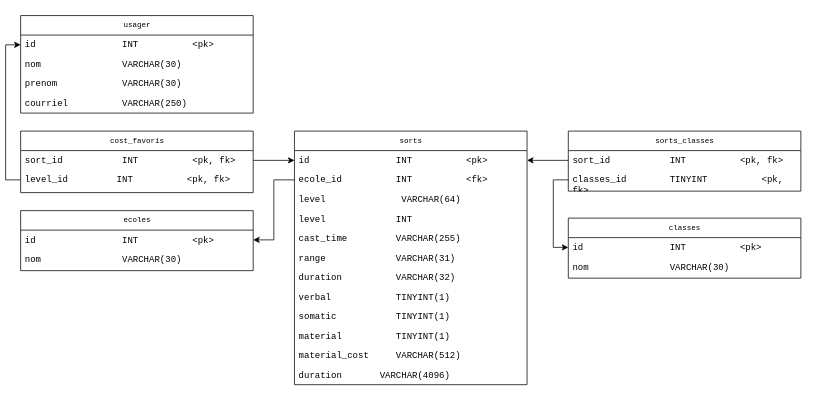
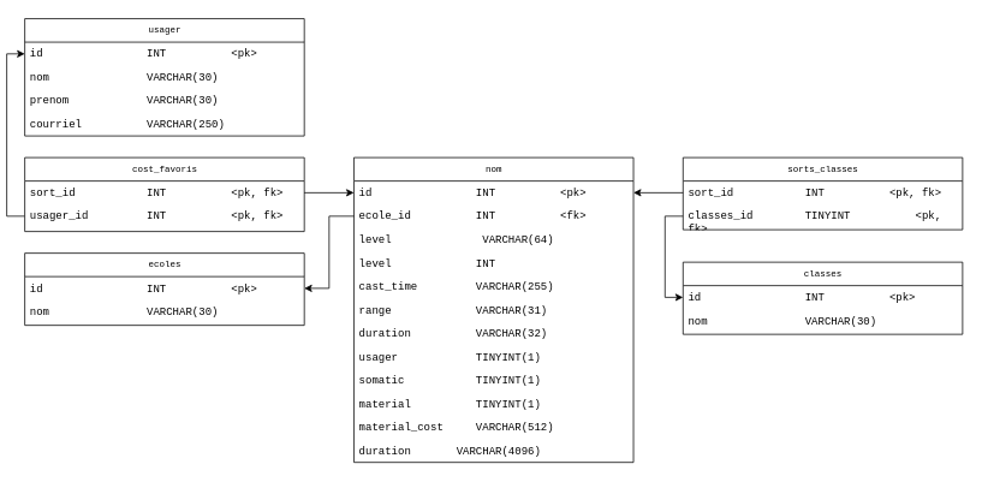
  <mxCell id="0" />
  <mxCell id="1" parent="0" />
- <mxCell id="2" value="sorts" style="swimlane;html=1;fontStyle=0;childLayout=stackLayout;horizontal=1;startSize=26;fillColor=none;horizontalStack=0;resizeParent=1;resizeLast=0;collapsible=1;marginBottom=0;swimlaneFillColor=#ffffff;rounded=0;shadow=0;comic=0;labelBackgroundColor=none;strokeWidth=1;fontFamily=Courier New;fontSize=10;align=center;" parent="1" vertex="1"><mxGeometry x="385" y="174" width="310" height="338" as="geometry" /></mxCell>
+ <mxCell id="2" value="nom" style="swimlane;html=1;fontStyle=0;childLayout=stackLayout;horizontal=1;startSize=26;fillColor=none;horizontalStack=0;resizeParent=1;resizeLast=0;collapsible=1;marginBottom=0;swimlaneFillColor=#ffffff;rounded=0;shadow=0;comic=0;labelBackgroundColor=none;strokeWidth=1;fontFamily=Courier New;fontSize=10;align=center;" parent="1" vertex="1"><mxGeometry x="385" y="174" width="310" height="338" as="geometry" /></mxCell>
  <mxCell id="3" value="id&amp;nbsp; &amp;nbsp; &amp;nbsp; &amp;nbsp; &amp;nbsp; &amp;nbsp; &amp;nbsp; &amp;nbsp; INT&amp;nbsp; &amp;nbsp; &amp;nbsp; &amp;nbsp; &amp;nbsp; &amp;lt;pk&amp;gt;" style="text;html=1;strokeColor=none;fillColor=none;align=left;verticalAlign=top;spacingLeft=4;spacingRight=4;whiteSpace=wrap;overflow=hidden;rotatable=0;points=[[0,0.5],[1,0.5]];portConstraint=eastwest;fontFamily=Courier New;" parent="2" vertex="1"><mxGeometry y="26" width="310" height="26" as="geometry" /></mxCell>
  <mxCell id="4" value="ecole_id&amp;nbsp; &amp;nbsp; &amp;nbsp; &amp;nbsp; &amp;nbsp; INT&amp;nbsp; &amp;nbsp; &amp;nbsp; &amp;nbsp; &amp;nbsp; &amp;lt;fk&amp;gt;" style="text;html=1;strokeColor=none;fillColor=none;align=left;verticalAlign=top;spacingLeft=4;spacingRight=4;whiteSpace=wrap;overflow=hidden;rotatable=0;points=[[0,0.5],[1,0.5]];portConstraint=eastwest;fontFamily=Courier New;" parent="2" vertex="1"><mxGeometry y="52" width="310" height="26" as="geometry" /></mxCell>
  <mxCell id="5" value="level&amp;nbsp; &amp;nbsp; &amp;nbsp; &amp;nbsp; &amp;nbsp; &amp;nbsp; &amp;nbsp; VARCHAR(64)" style="text;html=1;strokeColor=none;fillColor=none;align=left;verticalAlign=top;spacingLeft=4;spacingRight=4;whiteSpace=wrap;overflow=hidden;rotatable=0;points=[[0,0.5],[1,0.5]];portConstraint=eastwest;fontFamily=Courier New;" parent="2" vertex="1"><mxGeometry y="78" width="310" height="26" as="geometry" /></mxCell>
  <mxCell id="6" value="level&amp;nbsp; &amp;nbsp; &amp;nbsp; &amp;nbsp; &amp;nbsp; &amp;nbsp; &amp;nbsp;INT" style="text;html=1;strokeColor=none;fillColor=none;align=left;verticalAlign=top;spacingLeft=4;spacingRight=4;whiteSpace=wrap;overflow=hidden;rotatable=0;points=[[0,0.5],[1,0.5]];portConstraint=eastwest;fontFamily=Courier New;" parent="2" vertex="1"><mxGeometry y="104" width="310" height="26" as="geometry" /></mxCell>
  <mxCell id="7" value="cast_time&amp;nbsp; &amp;nbsp; &amp;nbsp; &amp;nbsp; &amp;nbsp;VARCHAR(255)&amp;nbsp; &amp;nbsp; &amp;nbsp; &amp;nbsp; &amp;nbsp; &amp;nbsp;&amp;nbsp;" style="text;html=1;strokeColor=none;fillColor=none;align=left;verticalAlign=top;spacingLeft=4;spacingRight=4;whiteSpace=wrap;overflow=hidden;rotatable=0;points=[[0,0.5],[1,0.5]];portConstraint=eastwest;fontFamily=Courier New;" parent="2" vertex="1"><mxGeometry y="130" width="310" height="26" as="geometry" /></mxCell>
  <mxCell id="8" value="range&amp;nbsp; &amp;nbsp; &amp;nbsp; &amp;nbsp; &amp;nbsp; &amp;nbsp; &amp;nbsp;VARCHAR(31)" style="text;html=1;strokeColor=none;fillColor=none;align=left;verticalAlign=top;spacingLeft=4;spacingRight=4;whiteSpace=wrap;overflow=hidden;rotatable=0;points=[[0,0.5],[1,0.5]];portConstraint=eastwest;fontFamily=Courier New;" parent="2" vertex="1"><mxGeometry y="156" width="310" height="26" as="geometry" /></mxCell>
  <mxCell id="9" value="duration&amp;nbsp; &amp;nbsp; &amp;nbsp; &amp;nbsp; &amp;nbsp; VARCHAR(32)" style="text;html=1;strokeColor=none;fillColor=none;align=left;verticalAlign=top;spacingLeft=4;spacingRight=4;whiteSpace=wrap;overflow=hidden;rotatable=0;points=[[0,0.5],[1,0.5]];portConstraint=eastwest;fontFamily=Courier New;" parent="2" vertex="1"><mxGeometry y="182" width="310" height="26" as="geometry" /></mxCell>
- <mxCell id="10" value="verbal&amp;nbsp; &amp;nbsp; &amp;nbsp; &amp;nbsp; &amp;nbsp; &amp;nbsp; TINYINT(1)" style="text;html=1;strokeColor=none;fillColor=none;align=left;verticalAlign=top;spacingLeft=4;spacingRight=4;whiteSpace=wrap;overflow=hidden;rotatable=0;points=[[0,0.5],[1,0.5]];portConstraint=eastwest;fontFamily=Courier New;" parent="2" vertex="1"><mxGeometry y="208" width="310" height="26" as="geometry" /></mxCell>
+ <mxCell id="10" value="usager&amp;nbsp; &amp;nbsp; &amp;nbsp; &amp;nbsp; &amp;nbsp; &amp;nbsp; TINYINT(1)" style="text;html=1;strokeColor=none;fillColor=none;align=left;verticalAlign=top;spacingLeft=4;spacingRight=4;whiteSpace=wrap;overflow=hidden;rotatable=0;points=[[0,0.5],[1,0.5]];portConstraint=eastwest;fontFamily=Courier New;" parent="2" vertex="1"><mxGeometry y="208" width="310" height="26" as="geometry" /></mxCell>
  <mxCell id="11" value="somatic&amp;nbsp; &amp;nbsp; &amp;nbsp; &amp;nbsp; &amp;nbsp; &amp;nbsp;TINYINT(1)" style="text;html=1;strokeColor=none;fillColor=none;align=left;verticalAlign=top;spacingLeft=4;spacingRight=4;whiteSpace=wrap;overflow=hidden;rotatable=0;points=[[0,0.5],[1,0.5]];portConstraint=eastwest;fontFamily=Courier New;" vertex="1" parent="2"><mxGeometry y="234" width="310" height="26" as="geometry" /></mxCell>
  <mxCell id="12" value="material&amp;nbsp; &amp;nbsp; &amp;nbsp; &amp;nbsp; &amp;nbsp; TINYINT(1)" style="text;html=1;strokeColor=none;fillColor=none;align=left;verticalAlign=top;spacingLeft=4;spacingRight=4;whiteSpace=wrap;overflow=hidden;rotatable=0;points=[[0,0.5],[1,0.5]];portConstraint=eastwest;fontFamily=Courier New;" vertex="1" parent="2"><mxGeometry y="260" width="310" height="26" as="geometry" /></mxCell>
  <mxCell id="13" value="material_cost&amp;nbsp; &amp;nbsp; &amp;nbsp;VARCHAR(512)" style="text;html=1;strokeColor=none;fillColor=none;align=left;verticalAlign=top;spacingLeft=4;spacingRight=4;whiteSpace=wrap;overflow=hidden;rotatable=0;points=[[0,0.5],[1,0.5]];portConstraint=eastwest;fontFamily=Courier New;" vertex="1" parent="2"><mxGeometry y="286" width="310" height="26" as="geometry" /></mxCell>
  <mxCell id="14" value="duration&amp;nbsp; &amp;nbsp; &amp;nbsp; &amp;nbsp;VARCHAR(4096)" style="text;html=1;strokeColor=none;fillColor=none;align=left;verticalAlign=top;spacingLeft=4;spacingRight=4;whiteSpace=wrap;overflow=hidden;rotatable=0;points=[[0,0.5],[1,0.5]];portConstraint=eastwest;fontFamily=Courier New;" vertex="1" parent="2"><mxGeometry y="312" width="310" height="26" as="geometry" /></mxCell>
  <mxCell id="15" value="usager" style="swimlane;html=1;fontStyle=0;childLayout=stackLayout;horizontal=1;startSize=26;fillColor=none;horizontalStack=0;resizeParent=1;resizeLast=0;collapsible=1;marginBottom=0;swimlaneFillColor=#ffffff;rounded=0;shadow=0;comic=0;labelBackgroundColor=none;strokeWidth=1;fontFamily=Courier New;fontSize=10;align=center;" parent="1" vertex="1"><mxGeometry x="20" y="20" width="310" height="130" as="geometry" /></mxCell>
  <mxCell id="16" value="id&amp;nbsp; &amp;nbsp; &amp;nbsp; &amp;nbsp; &amp;nbsp; &amp;nbsp; &amp;nbsp; &amp;nbsp; INT&amp;nbsp; &amp;nbsp; &amp;nbsp; &amp;nbsp; &amp;nbsp; &amp;lt;pk&amp;gt;" style="text;html=1;strokeColor=none;fillColor=none;align=left;verticalAlign=top;spacingLeft=4;spacingRight=4;whiteSpace=wrap;overflow=hidden;rotatable=0;points=[[0,0.5],[1,0.5]];portConstraint=eastwest;fontFamily=Courier New;" parent="15" vertex="1"><mxGeometry y="26" width="310" height="26" as="geometry" /></mxCell>
  <mxCell id="17" value="nom&amp;nbsp; &amp;nbsp; &amp;nbsp; &amp;nbsp; &amp;nbsp; &amp;nbsp; &amp;nbsp; &amp;nbsp;VARCHAR(30)" style="text;html=1;strokeColor=none;fillColor=none;align=left;verticalAlign=top;spacingLeft=4;spacingRight=4;whiteSpace=wrap;overflow=hidden;rotatable=0;points=[[0,0.5],[1,0.5]];portConstraint=eastwest;fontFamily=Courier New;" parent="15" vertex="1"><mxGeometry y="52" width="310" height="26" as="geometry" /></mxCell>
  <mxCell id="18" value="prenom&amp;nbsp; &amp;nbsp; &amp;nbsp; &amp;nbsp; &amp;nbsp; &amp;nbsp; VARCHAR(30)" style="text;html=1;strokeColor=none;fillColor=none;align=left;verticalAlign=top;spacingLeft=4;spacingRight=4;whiteSpace=wrap;overflow=hidden;rotatable=0;points=[[0,0.5],[1,0.5]];portConstraint=eastwest;fontFamily=Courier New;" vertex="1" parent="15"><mxGeometry y="78" width="310" height="26" as="geometry" /></mxCell>
  <mxCell id="19" value="courriel&amp;nbsp; &amp;nbsp; &amp;nbsp; &amp;nbsp; &amp;nbsp; VARCHAR(250)" style="text;html=1;strokeColor=none;fillColor=none;align=left;verticalAlign=top;spacingLeft=4;spacingRight=4;whiteSpace=wrap;overflow=hidden;rotatable=0;points=[[0,0.5],[1,0.5]];portConstraint=eastwest;fontFamily=Courier New;" vertex="1" parent="15"><mxGeometry y="104" width="310" height="26" as="geometry" /></mxCell>
  <mxCell id="20" style="edgeStyle=orthogonalEdgeStyle;rounded=0;orthogonalLoop=1;jettySize=auto;html=1;entryX=0;entryY=0.5;entryDx=0;entryDy=0;exitX=0;exitY=0.5;exitDx=0;exitDy=0;" parent="1" source="26" target="16" edge="1"><mxGeometry relative="1" as="geometry"><mxPoint x="470" y="380" as="sourcePoint" /></mxGeometry></mxCell>
  <mxCell id="21" value="sorts_classes" style="swimlane;html=1;fontStyle=0;childLayout=stackLayout;horizontal=1;startSize=26;fillColor=none;horizontalStack=0;resizeParent=1;resizeLast=0;collapsible=1;marginBottom=0;swimlaneFillColor=#ffffff;rounded=0;shadow=0;comic=0;labelBackgroundColor=none;strokeWidth=1;fontFamily=Courier New;fontSize=10;align=center;" parent="1" vertex="1"><mxGeometry x="750" y="174" width="310" height="80" as="geometry" /></mxCell>
  <mxCell id="22" value="sort_id&amp;nbsp; &amp;nbsp; &amp;nbsp; &amp;nbsp; &amp;nbsp; &amp;nbsp;INT&amp;nbsp; &amp;nbsp; &amp;nbsp; &amp;nbsp; &amp;nbsp; &amp;lt;pk, fk&amp;gt;" style="text;html=1;strokeColor=none;fillColor=none;align=left;verticalAlign=top;spacingLeft=4;spacingRight=4;whiteSpace=wrap;overflow=hidden;rotatable=0;points=[[0,0.5],[1,0.5]];portConstraint=eastwest;fontFamily=Courier New;" parent="21" vertex="1"><mxGeometry y="26" width="310" height="26" as="geometry" /></mxCell>
  <mxCell id="23" value="classes_id&amp;nbsp; &amp;nbsp; &amp;nbsp; &amp;nbsp; TINYINT&amp;nbsp; &amp;nbsp; &amp;nbsp; &amp;nbsp; &amp;nbsp; &amp;lt;pk, fk&amp;gt;" style="text;html=1;strokeColor=none;fillColor=none;align=left;verticalAlign=top;spacingLeft=4;spacingRight=4;whiteSpace=wrap;overflow=hidden;rotatable=0;points=[[0,0.5],[1,0.5]];portConstraint=eastwest;fontFamily=Courier New;" parent="21" vertex="1"><mxGeometry y="52" width="310" height="26" as="geometry" /></mxCell>
  <mxCell id="24" value="cost_favoris" style="swimlane;html=1;fontStyle=0;childLayout=stackLayout;horizontal=1;startSize=26;fillColor=none;horizontalStack=0;resizeParent=1;resizeLast=0;collapsible=1;marginBottom=0;swimlaneFillColor=#ffffff;rounded=0;shadow=0;comic=0;labelBackgroundColor=none;strokeWidth=1;fontFamily=Courier New;fontSize=10;align=center;" parent="1" vertex="1"><mxGeometry x="20" y="174" width="310" height="82" as="geometry" /></mxCell>
  <mxCell id="25" value="sort_id&amp;nbsp; &amp;nbsp; &amp;nbsp; &amp;nbsp; &amp;nbsp; &amp;nbsp;INT&amp;nbsp; &amp;nbsp; &amp;nbsp; &amp;nbsp; &amp;nbsp; &amp;lt;pk, fk&amp;gt;" style="text;html=1;strokeColor=none;fillColor=none;align=left;verticalAlign=top;spacingLeft=4;spacingRight=4;whiteSpace=wrap;overflow=hidden;rotatable=0;points=[[0,0.5],[1,0.5]];portConstraint=eastwest;fontFamily=Courier New;" parent="24" vertex="1"><mxGeometry y="26" width="310" height="26" as="geometry" /></mxCell>
- <mxCell id="26" value="level_id&amp;nbsp; &amp;nbsp; &amp;nbsp; &amp;nbsp; &amp;nbsp;INT&amp;nbsp; &amp;nbsp; &amp;nbsp; &amp;nbsp; &amp;nbsp; &amp;lt;pk, fk&amp;gt;" style="text;html=1;strokeColor=none;fillColor=none;align=left;verticalAlign=top;spacingLeft=4;spacingRight=4;whiteSpace=wrap;overflow=hidden;rotatable=0;points=[[0,0.5],[1,0.5]];portConstraint=eastwest;fontFamily=Courier New;" parent="24" vertex="1"><mxGeometry y="52" width="310" height="26" as="geometry" /></mxCell>
+ <mxCell id="26" value="usager_id&amp;nbsp; &amp;nbsp; &amp;nbsp; &amp;nbsp; &amp;nbsp;INT&amp;nbsp; &amp;nbsp; &amp;nbsp; &amp;nbsp; &amp;nbsp; &amp;lt;pk, fk&amp;gt;" style="text;html=1;strokeColor=none;fillColor=none;align=left;verticalAlign=top;spacingLeft=4;spacingRight=4;whiteSpace=wrap;overflow=hidden;rotatable=0;points=[[0,0.5],[1,0.5]];portConstraint=eastwest;fontFamily=Courier New;" parent="24" vertex="1"><mxGeometry y="52" width="310" height="26" as="geometry" /></mxCell>
  <mxCell id="27" value="ecoles" style="swimlane;html=1;fontStyle=0;childLayout=stackLayout;horizontal=1;startSize=26;fillColor=none;horizontalStack=0;resizeParent=1;resizeLast=0;collapsible=1;marginBottom=0;swimlaneFillColor=#ffffff;rounded=0;shadow=0;comic=0;labelBackgroundColor=none;strokeWidth=1;fontFamily=Courier New;fontSize=10;align=center;" parent="1" vertex="1"><mxGeometry x="20" y="280" width="310" height="80" as="geometry" /></mxCell>
  <mxCell id="28" value="id&amp;nbsp; &amp;nbsp; &amp;nbsp; &amp;nbsp; &amp;nbsp; &amp;nbsp; &amp;nbsp; &amp;nbsp; INT&amp;nbsp; &amp;nbsp; &amp;nbsp; &amp;nbsp; &amp;nbsp; &amp;lt;pk&amp;gt;" style="text;html=1;strokeColor=none;fillColor=none;align=left;verticalAlign=top;spacingLeft=4;spacingRight=4;whiteSpace=wrap;overflow=hidden;rotatable=0;points=[[0,0.5],[1,0.5]];portConstraint=eastwest;fontFamily=Courier New;" parent="27" vertex="1"><mxGeometry y="26" width="310" height="26" as="geometry" /></mxCell>
  <mxCell id="29" value="nom&amp;nbsp; &amp;nbsp; &amp;nbsp; &amp;nbsp; &amp;nbsp; &amp;nbsp; &amp;nbsp; &amp;nbsp;VARCHAR(30)" style="text;html=1;strokeColor=none;fillColor=none;align=left;verticalAlign=top;spacingLeft=4;spacingRight=4;whiteSpace=wrap;overflow=hidden;rotatable=0;points=[[0,0.5],[1,0.5]];portConstraint=eastwest;fontFamily=Courier New;" parent="27" vertex="1"><mxGeometry y="52" width="310" height="26" as="geometry" /></mxCell>
  <mxCell id="30" style="edgeStyle=orthogonalEdgeStyle;rounded=0;orthogonalLoop=1;jettySize=auto;html=1;entryX=1;entryY=0.5;entryDx=0;entryDy=0;exitX=0;exitY=0.5;exitDx=0;exitDy=0;" parent="1" source="4" target="28" edge="1"><mxGeometry relative="1" as="geometry"><mxPoint x="290" y="325" as="sourcePoint" /><mxPoint x="330" y="629" as="targetPoint" /></mxGeometry></mxCell>
  <mxCell id="31" style="edgeStyle=orthogonalEdgeStyle;rounded=0;orthogonalLoop=1;jettySize=auto;html=1;exitX=1;exitY=0.5;exitDx=0;exitDy=0;entryX=0;entryY=0.5;entryDx=0;entryDy=0;" parent="1" source="25" target="3" edge="1"><mxGeometry relative="1" as="geometry"><mxPoint x="345" y="535" as="sourcePoint" /><mxPoint x="220" y="290" as="targetPoint" /></mxGeometry></mxCell>
  <mxCell id="32" style="edgeStyle=orthogonalEdgeStyle;rounded=0;orthogonalLoop=1;jettySize=auto;html=1;entryX=1;entryY=0.5;entryDx=0;entryDy=0;exitX=0;exitY=0.5;exitDx=0;exitDy=0;" edge="1" parent="1" source="22" target="3"><mxGeometry relative="1" as="geometry"><mxPoint x="840" y="280" as="sourcePoint" /><mxPoint x="740" y="360" as="targetPoint" /></mxGeometry></mxCell>
  <mxCell id="33" value="classes" style="swimlane;html=1;fontStyle=0;childLayout=stackLayout;horizontal=1;startSize=26;fillColor=none;horizontalStack=0;resizeParent=1;resizeLast=0;collapsible=1;marginBottom=0;swimlaneFillColor=#ffffff;rounded=0;shadow=0;comic=0;labelBackgroundColor=none;strokeWidth=1;fontFamily=Courier New;fontSize=10;align=center;" vertex="1" parent="1"><mxGeometry x="750" y="290" width="310" height="80" as="geometry" /></mxCell>
  <mxCell id="34" value="id&amp;nbsp; &amp;nbsp; &amp;nbsp; &amp;nbsp; &amp;nbsp; &amp;nbsp; &amp;nbsp; &amp;nbsp; INT&amp;nbsp; &amp;nbsp; &amp;nbsp; &amp;nbsp; &amp;nbsp; &amp;lt;pk&amp;gt;" style="text;html=1;strokeColor=none;fillColor=none;align=left;verticalAlign=top;spacingLeft=4;spacingRight=4;whiteSpace=wrap;overflow=hidden;rotatable=0;points=[[0,0.5],[1,0.5]];portConstraint=eastwest;fontFamily=Courier New;" vertex="1" parent="33"><mxGeometry y="26" width="310" height="26" as="geometry" /></mxCell>
  <mxCell id="35" value="nom&amp;nbsp; &amp;nbsp; &amp;nbsp; &amp;nbsp; &amp;nbsp; &amp;nbsp; &amp;nbsp; &amp;nbsp;VARCHAR(30)" style="text;html=1;strokeColor=none;fillColor=none;align=left;verticalAlign=top;spacingLeft=4;spacingRight=4;whiteSpace=wrap;overflow=hidden;rotatable=0;points=[[0,0.5],[1,0.5]];portConstraint=eastwest;fontFamily=Courier New;" vertex="1" parent="33"><mxGeometry y="52" width="310" height="26" as="geometry" /></mxCell>
  <mxCell id="36" style="edgeStyle=orthogonalEdgeStyle;rounded=0;orthogonalLoop=1;jettySize=auto;html=1;entryX=0;entryY=0.5;entryDx=0;entryDy=0;exitX=0;exitY=0.5;exitDx=0;exitDy=0;" edge="1" parent="1" source="23" target="34"><mxGeometry relative="1" as="geometry"><mxPoint x="760" y="223" as="sourcePoint" /><mxPoint x="690" y="223" as="targetPoint" /></mxGeometry></mxCell>
